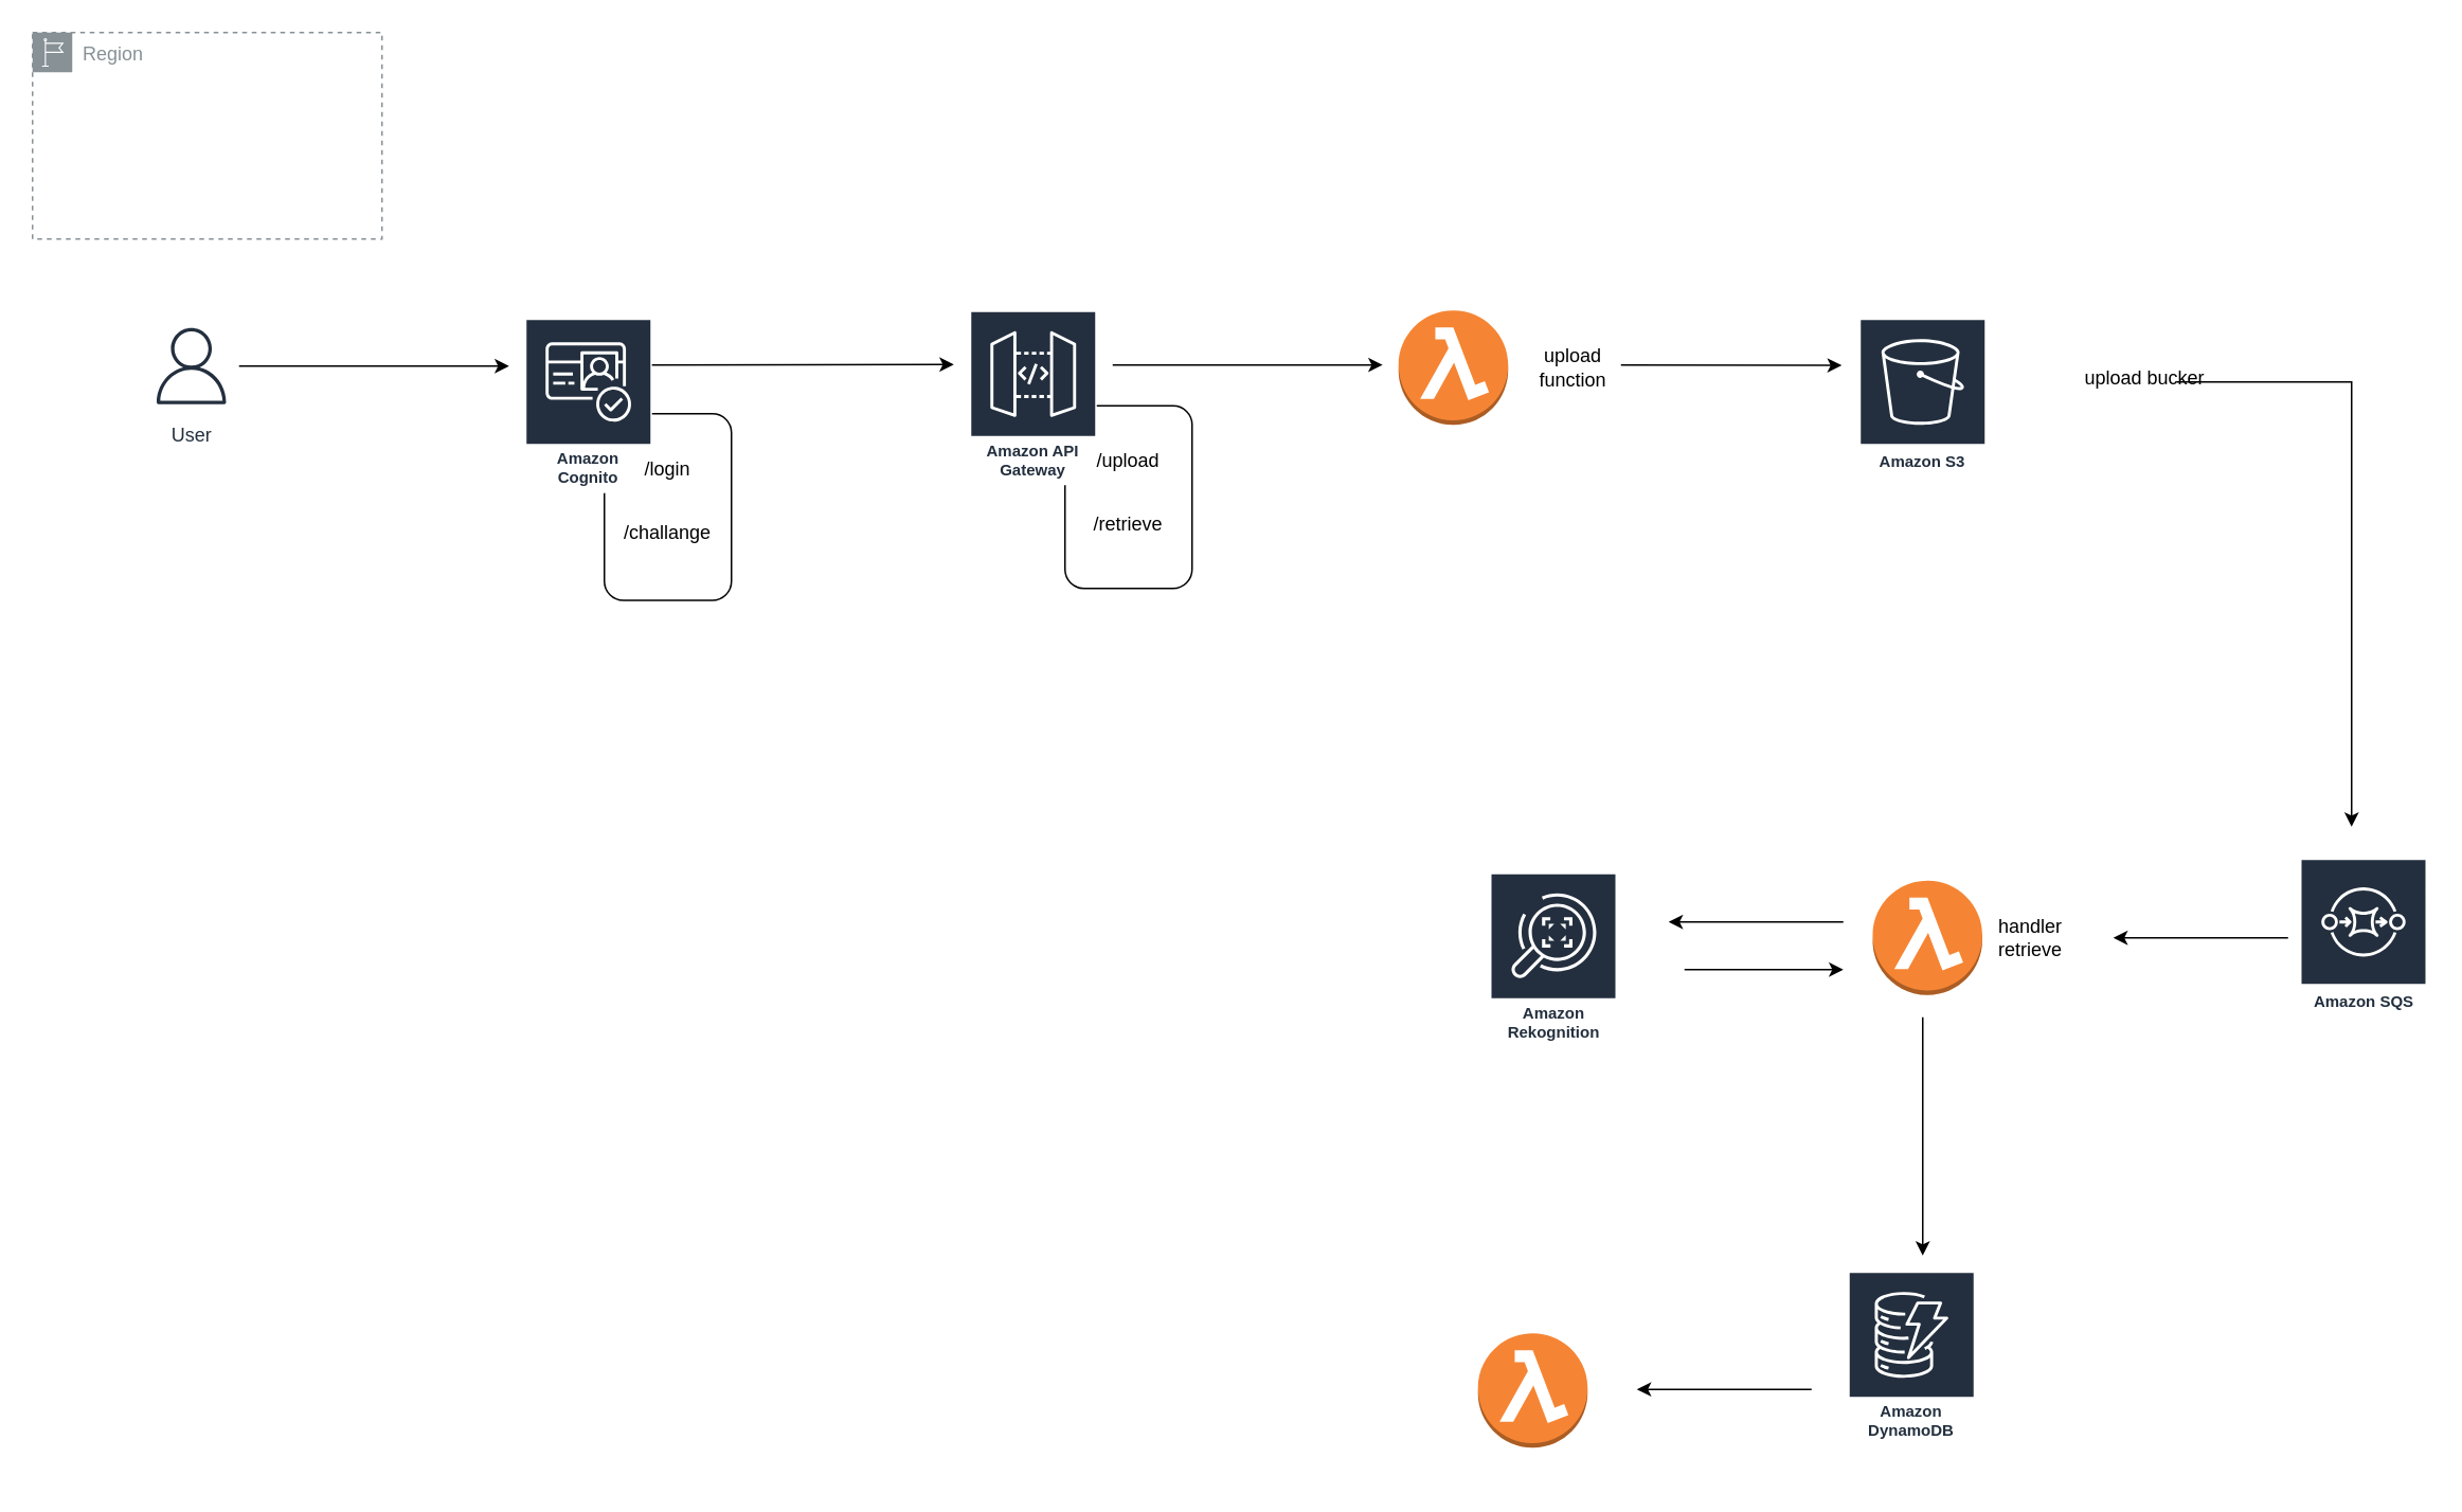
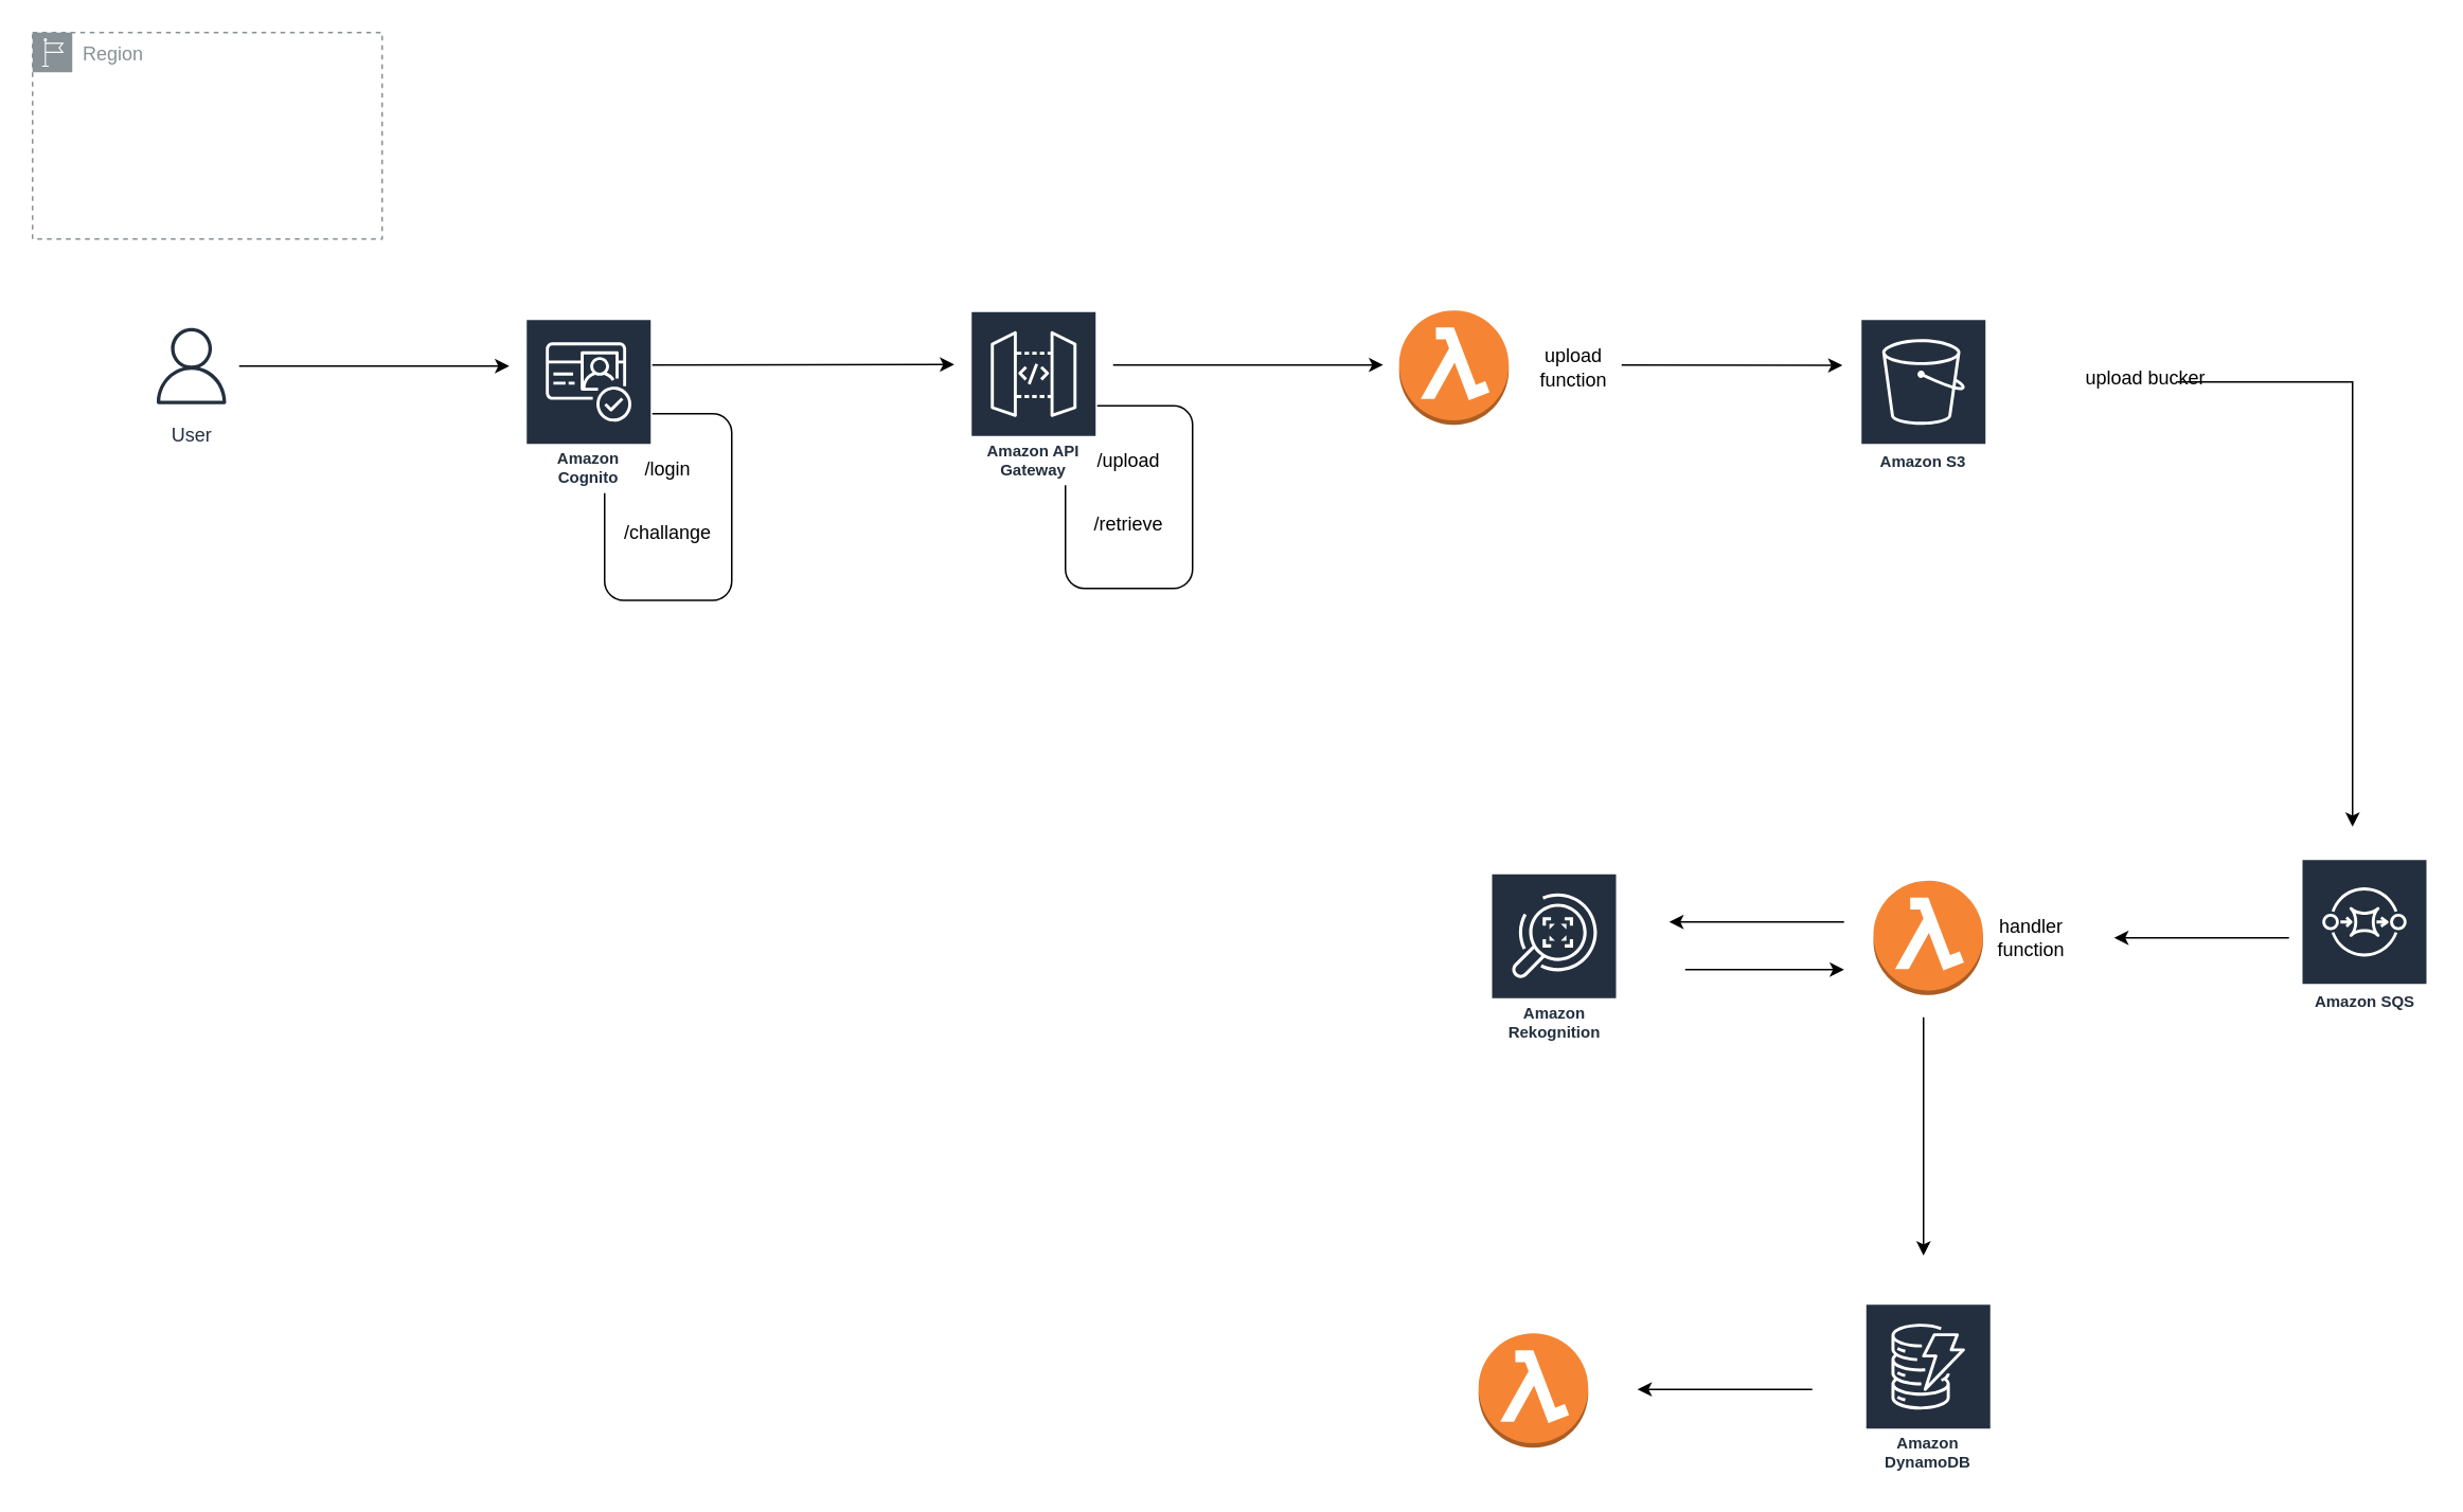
  <mxCell id="0" />
  <mxCell id="1" parent="0" />
  <mxCell id="2" value="" style="rounded=1;whiteSpace=wrap;html=1;rotation=90;fillColor=none;" vertex="1" parent="1"><mxGeometry x="652.5" y="272.5" width="115" height="80" as="geometry" /></mxCell>
  <mxCell id="3" value="" style="rounded=1;whiteSpace=wrap;html=1;rotation=90;fillColor=none;" vertex="1" parent="1"><mxGeometry x="361.25" y="278.75" width="117.5" height="80" as="geometry" /></mxCell>
  <mxCell id="4" value="Region" style="sketch=0;outlineConnect=0;gradientColor=none;html=1;whiteSpace=wrap;fontSize=12;fontStyle=0;shape=mxgraph.aws4.group;grIcon=mxgraph.aws4.group_region;strokeColor=#879196;fillColor=none;verticalAlign=top;align=left;spacingLeft=30;fontColor=#879196;dashed=1;" vertex="1" parent="1"><mxGeometry x="20" y="20" width="220" height="130" as="geometry" /></mxCell>
  <mxCell id="5" value="Amazon Cognito" style="sketch=0;outlineConnect=0;fontColor=#232F3E;gradientColor=none;strokeColor=#ffffff;fillColor=#232F3E;dashed=0;verticalLabelPosition=middle;verticalAlign=bottom;align=center;html=1;whiteSpace=wrap;fontSize=10;fontStyle=1;spacing=3;shape=mxgraph.aws4.productIcon;prIcon=mxgraph.aws4.cognito;" vertex="1" parent="1"><mxGeometry x="330" y="200" width="80" height="110" as="geometry" /></mxCell>
  <mxCell id="6" value="User" style="sketch=0;outlineConnect=0;fontColor=#232F3E;gradientColor=none;strokeColor=#232F3E;fillColor=#ffffff;dashed=0;verticalLabelPosition=bottom;verticalAlign=top;align=center;html=1;fontSize=12;fontStyle=0;aspect=fixed;shape=mxgraph.aws4.resourceIcon;resIcon=mxgraph.aws4.user;" vertex="1" parent="1"><mxGeometry x="90" y="200" width="60" height="60" as="geometry" /></mxCell>
  <mxCell id="7" value="Amazon API Gateway" style="sketch=0;outlineConnect=0;fontColor=#232F3E;gradientColor=none;strokeColor=#ffffff;fillColor=#232F3E;dashed=0;verticalLabelPosition=middle;verticalAlign=bottom;align=center;html=1;whiteSpace=wrap;fontSize=10;fontStyle=1;spacing=3;shape=mxgraph.aws4.productIcon;prIcon=mxgraph.aws4.api_gateway;" vertex="1" parent="1"><mxGeometry x="610" y="195" width="80" height="110" as="geometry" /></mxCell>
  <mxCell id="8" value="/upload" style="text;html=1;align=center;verticalAlign=middle;whiteSpace=wrap;rounded=0;" vertex="1" parent="1"><mxGeometry x="680" y="275" width="60" height="30" as="geometry" /></mxCell>
  <mxCell id="9" value="/retrieve" style="text;html=1;align=center;verticalAlign=middle;whiteSpace=wrap;rounded=0;" vertex="1" parent="1"><mxGeometry x="680" y="315" width="60" height="30" as="geometry" /></mxCell>
  <mxCell id="10" value="/login" style="text;html=1;align=center;verticalAlign=middle;whiteSpace=wrap;rounded=0;" vertex="1" parent="1"><mxGeometry x="390" y="280" width="60" height="30" as="geometry" /></mxCell>
  <mxCell id="11" value="/challange" style="text;html=1;align=center;verticalAlign=middle;whiteSpace=wrap;rounded=0;" vertex="1" parent="1"><mxGeometry x="390" y="320" width="60" height="30" as="geometry" /></mxCell>
  <mxCell id="12" value="" style="outlineConnect=0;dashed=0;verticalLabelPosition=bottom;verticalAlign=top;align=center;html=1;shape=mxgraph.aws3.lambda_function;fillColor=#F58534;gradientColor=none;" vertex="1" parent="1"><mxGeometry x="880" y="195" width="69" height="72" as="geometry" /></mxCell>
  <mxCell id="13" value="upload function" style="text;html=1;align=center;verticalAlign=middle;whiteSpace=wrap;rounded=0;" vertex="1" parent="1"><mxGeometry x="960" y="216" width="60" height="30" as="geometry" /></mxCell>
  <mxCell id="14" value="Amazon S3" style="sketch=0;outlineConnect=0;fontColor=#232F3E;gradientColor=none;strokeColor=#ffffff;fillColor=#232F3E;dashed=0;verticalLabelPosition=middle;verticalAlign=bottom;align=center;html=1;whiteSpace=wrap;fontSize=10;fontStyle=1;spacing=3;shape=mxgraph.aws4.productIcon;prIcon=mxgraph.aws4.s3;" vertex="1" parent="1"><mxGeometry x="1170" y="200" width="80" height="100" as="geometry" /></mxCell>
  <mxCell id="15" value="upload bucker" style="text;html=1;align=center;verticalAlign=middle;whiteSpace=wrap;rounded=0;" vertex="1" parent="1"><mxGeometry x="1310" y="216" width="80" height="44" as="geometry" /></mxCell>
  <mxCell id="16" value="Amazon SQS" style="sketch=0;outlineConnect=0;fontColor=#232F3E;gradientColor=none;strokeColor=#ffffff;fillColor=#232F3E;dashed=0;verticalLabelPosition=middle;verticalAlign=bottom;align=center;html=1;whiteSpace=wrap;fontSize=10;fontStyle=1;spacing=3;shape=mxgraph.aws4.productIcon;prIcon=mxgraph.aws4.sqs;" vertex="1" parent="1"><mxGeometry x="1447.5" y="540" width="80" height="100" as="geometry" /></mxCell>
  <mxCell id="17" value="" style="outlineConnect=0;dashed=0;verticalLabelPosition=bottom;verticalAlign=top;align=center;html=1;shape=mxgraph.aws3.lambda_function;fillColor=#F58534;gradientColor=none;" vertex="1" parent="1"><mxGeometry x="1178.5" y="554" width="69" height="72" as="geometry" /></mxCell>
- <mxCell id="18" value="handler retrieve" style="text;html=1;align=center;verticalAlign=middle;whiteSpace=wrap;rounded=0;" vertex="1" parent="1"><mxGeometry x="1247.5" y="575" width="60" height="30" as="geometry" /></mxCell>
+ <mxCell id="18" value="handler function" style="text;html=1;align=center;verticalAlign=middle;whiteSpace=wrap;rounded=0;" vertex="1" parent="1"><mxGeometry x="1247.5" y="575" width="60" height="30" as="geometry" /></mxCell>
  <mxCell id="19" value="Amazon Rekognition" style="sketch=0;outlineConnect=0;fontColor=#232F3E;gradientColor=none;strokeColor=#ffffff;fillColor=#232F3E;dashed=0;verticalLabelPosition=middle;verticalAlign=bottom;align=center;html=1;whiteSpace=wrap;fontSize=10;fontStyle=1;spacing=3;shape=mxgraph.aws4.productIcon;prIcon=mxgraph.aws4.rekognition;" vertex="1" parent="1"><mxGeometry x="937.5" y="549" width="80" height="110" as="geometry" /></mxCell>
- <mxCell id="20" value="Amazon DynamoDB" style="sketch=0;outlineConnect=0;fontColor=#232F3E;gradientColor=none;strokeColor=#ffffff;fillColor=#232F3E;dashed=0;verticalLabelPosition=middle;verticalAlign=bottom;align=center;html=1;whiteSpace=wrap;fontSize=10;fontStyle=1;spacing=3;shape=mxgraph.aws4.productIcon;prIcon=mxgraph.aws4.dynamodb;" vertex="1" parent="1"><mxGeometry x="1163" y="800" width="80" height="110" as="geometry" /></mxCell>
+ <mxCell id="20" value="Amazon DynamoDB" style="sketch=0;outlineConnect=0;fontColor=#232F3E;gradientColor=none;strokeColor=#ffffff;fillColor=#232F3E;dashed=0;verticalLabelPosition=middle;verticalAlign=bottom;align=center;html=1;whiteSpace=wrap;fontSize=10;fontStyle=1;spacing=3;shape=mxgraph.aws4.productIcon;prIcon=mxgraph.aws4.dynamodb;" vertex="1" parent="1"><mxGeometry x="1173" y="820" width="80" height="110" as="geometry" /></mxCell>
  <mxCell id="21" value="" style="outlineConnect=0;dashed=0;verticalLabelPosition=bottom;verticalAlign=top;align=center;html=1;shape=mxgraph.aws3.lambda_function;fillColor=#F58534;gradientColor=none;" vertex="1" parent="1"><mxGeometry x="930" y="839" width="69" height="72" as="geometry" /></mxCell>
  <mxCell id="22" value="" style="endArrow=classic;html=1;rounded=0;" edge="1" parent="1" source="6"><mxGeometry width="50" height="50" relative="1" as="geometry"><mxPoint x="820" y="560" as="sourcePoint" /><mxPoint x="320" y="230" as="targetPoint" /></mxGeometry></mxCell>
  <mxCell id="23" value="" style="endArrow=classic;html=1;rounded=0;" edge="1" parent="1"><mxGeometry width="50" height="50" relative="1" as="geometry"><mxPoint x="410" y="229.29" as="sourcePoint" /><mxPoint x="600" y="229" as="targetPoint" /></mxGeometry></mxCell>
  <mxCell id="24" value="" style="endArrow=classic;html=1;rounded=0;" edge="1" parent="1"><mxGeometry width="50" height="50" relative="1" as="geometry"><mxPoint x="700" y="229.29" as="sourcePoint" /><mxPoint x="870" y="229.29" as="targetPoint" /></mxGeometry></mxCell>
  <mxCell id="25" value="" style="endArrow=classic;html=1;rounded=0;" edge="1" parent="1"><mxGeometry width="50" height="50" relative="1" as="geometry"><mxPoint x="1020" y="229.29" as="sourcePoint" /><mxPoint x="1159" y="229.58" as="targetPoint" /></mxGeometry></mxCell>
  <mxCell id="26" value="" style="endArrow=classic;html=1;rounded=0;" edge="1" parent="1"><mxGeometry width="50" height="50" relative="1" as="geometry"><mxPoint x="1370" y="240" as="sourcePoint" /><mxPoint x="1480" y="520" as="targetPoint" /><Array as="points"><mxPoint x="1480" y="240" /></Array></mxGeometry></mxCell>
  <mxCell id="27" value="" style="endArrow=classic;html=1;rounded=0;" edge="1" parent="1"><mxGeometry width="50" height="50" relative="1" as="geometry"><mxPoint x="1440" y="590" as="sourcePoint" /><mxPoint x="1330" y="590" as="targetPoint" /></mxGeometry></mxCell>
  <mxCell id="28" value="" style="endArrow=classic;html=1;rounded=0;" edge="1" parent="1"><mxGeometry width="50" height="50" relative="1" as="geometry"><mxPoint x="1160" y="580" as="sourcePoint" /><mxPoint x="1050" y="580" as="targetPoint" /></mxGeometry></mxCell>
  <mxCell id="29" value="" style="endArrow=classic;html=1;rounded=0;" edge="1" parent="1"><mxGeometry width="50" height="50" relative="1" as="geometry"><mxPoint x="1060" y="610" as="sourcePoint" /><mxPoint x="1160" y="610" as="targetPoint" /></mxGeometry></mxCell>
  <mxCell id="30" value="" style="endArrow=classic;html=1;rounded=0;" edge="1" parent="1"><mxGeometry width="50" height="50" relative="1" as="geometry"><mxPoint x="1210" y="640" as="sourcePoint" /><mxPoint x="1210" y="790" as="targetPoint" /></mxGeometry></mxCell>
  <mxCell id="31" value="" style="endArrow=classic;html=1;rounded=0;" edge="1" parent="1"><mxGeometry width="50" height="50" relative="1" as="geometry"><mxPoint x="1140" y="874.29" as="sourcePoint" /><mxPoint x="1030" y="874.29" as="targetPoint" /></mxGeometry></mxCell>
